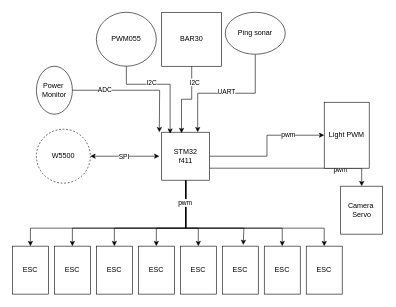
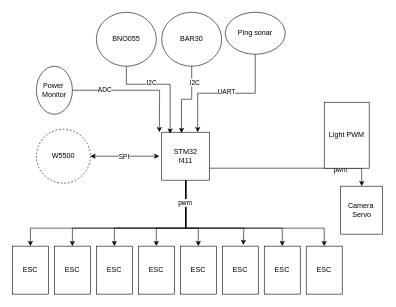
  <mxCell id="0" />
  <mxCell id="1" parent="0" />
  <mxCell id="2" style="edgeStyle=orthogonalEdgeStyle;rounded=0;orthogonalLoop=1;jettySize=auto;html=1;exitX=0.5;exitY=1;exitDx=0;exitDy=0;entryX=0.5;entryY=0;entryDx=0;entryDy=0;" edge="1" parent="1" source="13" target="14"><mxGeometry relative="1" as="geometry"><Array as="points"><mxPoint x="309" y="380" /><mxPoint x="50" y="380" /></Array></mxGeometry></mxCell>
  <mxCell id="3" style="edgeStyle=orthogonalEdgeStyle;rounded=0;orthogonalLoop=1;jettySize=auto;html=1;exitX=0.5;exitY=1;exitDx=0;exitDy=0;entryX=0.5;entryY=0;entryDx=0;entryDy=0;" edge="1" parent="1" source="13" target="15"><mxGeometry relative="1" as="geometry"><Array as="points"><mxPoint x="309" y="380" /><mxPoint x="120" y="380" /></Array></mxGeometry></mxCell>
  <mxCell id="4" style="edgeStyle=orthogonalEdgeStyle;rounded=0;orthogonalLoop=1;jettySize=auto;html=1;exitX=0.5;exitY=1;exitDx=0;exitDy=0;entryX=0.5;entryY=0;entryDx=0;entryDy=0;" edge="1" parent="1" source="13" target="16"><mxGeometry relative="1" as="geometry"><Array as="points"><mxPoint x="309" y="380" /><mxPoint x="190" y="380" /></Array></mxGeometry></mxCell>
  <mxCell id="5" style="edgeStyle=orthogonalEdgeStyle;rounded=0;orthogonalLoop=1;jettySize=auto;html=1;exitX=0.5;exitY=1;exitDx=0;exitDy=0;entryX=0.5;entryY=0;entryDx=0;entryDy=0;" edge="1" parent="1" source="13" target="17"><mxGeometry relative="1" as="geometry"><Array as="points"><mxPoint x="309" y="380" /><mxPoint x="260" y="380" /></Array></mxGeometry></mxCell>
  <mxCell id="6" style="edgeStyle=orthogonalEdgeStyle;rounded=0;orthogonalLoop=1;jettySize=auto;html=1;exitX=0.5;exitY=1;exitDx=0;exitDy=0;entryX=0.5;entryY=0;entryDx=0;entryDy=0;" edge="1" parent="1" source="13" target="18"><mxGeometry relative="1" as="geometry"><Array as="points"><mxPoint x="309" y="380" /><mxPoint x="330" y="380" /></Array></mxGeometry></mxCell>
  <mxCell id="7" style="edgeStyle=orthogonalEdgeStyle;rounded=0;orthogonalLoop=1;jettySize=auto;html=1;exitX=0.5;exitY=1;exitDx=0;exitDy=0;entryX=0.5;entryY=0;entryDx=0;entryDy=0;" edge="1" parent="1" source="13" target="20"><mxGeometry relative="1" as="geometry"><Array as="points"><mxPoint x="309" y="380" /><mxPoint x="470" y="380" /></Array></mxGeometry></mxCell>
  <mxCell id="8" style="edgeStyle=orthogonalEdgeStyle;rounded=0;orthogonalLoop=1;jettySize=auto;html=1;exitX=0.5;exitY=1;exitDx=0;exitDy=0;entryX=0.5;entryY=0;entryDx=0;entryDy=0;" edge="1" parent="1" source="13" target="21"><mxGeometry relative="1" as="geometry"><Array as="points"><mxPoint x="309" y="380" /><mxPoint x="540" y="380" /></Array></mxGeometry></mxCell>
- <mxCell id="9" style="edgeStyle=orthogonalEdgeStyle;rounded=0;orthogonalLoop=1;jettySize=auto;html=1;exitX=1;exitY=0.5;exitDx=0;exitDy=0;entryX=0;entryY=0.5;entryDx=0;entryDy=0;" edge="1" parent="1" source="13" target="24"><mxGeometry relative="1" as="geometry" /></mxCell>
- <mxCell id="10" value="pwm" style="edgeLabel;html=1;align=center;verticalAlign=middle;resizable=0;points=[];" vertex="1" connectable="0" parent="9"><mxGeometry x="0.461" y="1" relative="1" as="geometry"><mxPoint as="offset" /></mxGeometry></mxCell>
  <mxCell id="11" style="edgeStyle=orthogonalEdgeStyle;rounded=0;orthogonalLoop=1;jettySize=auto;html=1;exitX=1;exitY=0.75;exitDx=0;exitDy=0;" edge="1" parent="1" source="13" target="25"><mxGeometry relative="1" as="geometry" /></mxCell>
  <mxCell id="12" value="pwm" style="edgeLabel;html=1;align=center;verticalAlign=middle;resizable=0;points=[];" vertex="1" connectable="0" parent="11"><mxGeometry x="0.534" y="-2" relative="1" as="geometry"><mxPoint as="offset" /></mxGeometry></mxCell>
  <mxCell id="13" value="STM32&lt;div&gt;f411&lt;/div&gt;" style="whiteSpace=wrap;html=1;aspect=fixed;" vertex="1" parent="1"><mxGeometry x="269" y="220" width="80" height="80" as="geometry" /></mxCell>
  <mxCell id="14" value="ESC" style="rounded=0;whiteSpace=wrap;html=1;" vertex="1" parent="1"><mxGeometry x="20" y="410" width="60" height="80" as="geometry" /></mxCell>
  <mxCell id="15" value="ESC" style="rounded=0;whiteSpace=wrap;html=1;" vertex="1" parent="1"><mxGeometry x="90" y="410" width="60" height="80" as="geometry" /></mxCell>
  <mxCell id="16" value="ESC" style="rounded=0;whiteSpace=wrap;html=1;" vertex="1" parent="1"><mxGeometry x="160" y="410" width="60" height="80" as="geometry" /></mxCell>
  <mxCell id="17" value="ESC" style="rounded=0;whiteSpace=wrap;html=1;" vertex="1" parent="1"><mxGeometry x="230" y="410" width="60" height="80" as="geometry" /></mxCell>
  <mxCell id="18" value="ESC" style="rounded=0;whiteSpace=wrap;html=1;" vertex="1" parent="1"><mxGeometry x="300" y="410" width="60" height="80" as="geometry" /></mxCell>
  <mxCell id="19" value="ESC" style="rounded=0;whiteSpace=wrap;html=1;" vertex="1" parent="1"><mxGeometry x="370" y="410" width="60" height="80" as="geometry" /></mxCell>
  <mxCell id="20" value="ESC" style="rounded=0;whiteSpace=wrap;html=1;" vertex="1" parent="1"><mxGeometry x="440" y="410" width="60" height="80" as="geometry" /></mxCell>
  <mxCell id="21" value="ESC" style="rounded=0;whiteSpace=wrap;html=1;" vertex="1" parent="1"><mxGeometry x="510" y="410" width="60" height="80" as="geometry" /></mxCell>
  <mxCell id="22" style="edgeStyle=orthogonalEdgeStyle;rounded=0;orthogonalLoop=1;jettySize=auto;html=1;exitX=0.5;exitY=1;exitDx=0;exitDy=0;" edge="1" parent="1" source="13"><mxGeometry relative="1" as="geometry"><mxPoint x="405" y="408" as="targetPoint" /><Array as="points"><mxPoint x="309" y="380" /><mxPoint x="406" y="380" /></Array></mxGeometry></mxCell>
  <mxCell id="23" value="pwm" style="edgeLabel;html=1;align=center;verticalAlign=middle;resizable=0;points=[];" vertex="1" connectable="0" parent="22"><mxGeometry x="-0.639" y="-2" relative="1" as="geometry"><mxPoint as="offset" /></mxGeometry></mxCell>
  <mxCell id="24" value="Light PWM" style="rounded=0;whiteSpace=wrap;html=1;" vertex="1" parent="1"><mxGeometry x="540" y="170" width="75" height="110" as="geometry" /></mxCell>
  <mxCell id="25" value="Camera&amp;nbsp;&lt;div&gt;Servo&lt;/div&gt;" style="rounded=0;whiteSpace=wrap;html=1;" vertex="1" parent="1"><mxGeometry x="567.5" y="310" width="70" height="80" as="geometry" /></mxCell>
- <mxCell id="26" value="PWM055" style="ellipse;whiteSpace=wrap;html=1;" vertex="1" parent="1"><mxGeometry x="160" y="20" width="100" height="90" as="geometry" /></mxCell>
+ <mxCell id="26" value="BNO055" style="ellipse;whiteSpace=wrap;html=1;" vertex="1" parent="1"><mxGeometry x="160" y="20" width="100" height="90" as="geometry" /></mxCell>
  <mxCell id="27" style="edgeStyle=orthogonalEdgeStyle;rounded=0;orthogonalLoop=1;jettySize=auto;html=1;exitX=1;exitY=0.5;exitDx=0;exitDy=0;startArrow=classic;startFill=1;" edge="1" parent="1" source="29"><mxGeometry relative="1" as="geometry"><mxPoint x="265" y="260" as="targetPoint" /></mxGeometry></mxCell>
  <mxCell id="28" value="SPI" style="edgeLabel;html=1;align=center;verticalAlign=middle;resizable=0;points=[];" vertex="1" connectable="0" parent="27"><mxGeometry x="-0.048" relative="1" as="geometry"><mxPoint as="offset" /></mxGeometry></mxCell>
  <mxCell id="29" value="W5500" style="ellipse;whiteSpace=wrap;html=1;dashed=1;" vertex="1" parent="1"><mxGeometry x="60" y="215" width="90" height="90" as="geometry" /></mxCell>
  <mxCell id="30" value="Power&amp;nbsp;&lt;div&gt;Monitor&lt;/div&gt;" style="ellipse;whiteSpace=wrap;html=1;" vertex="1" parent="1"><mxGeometry x="60" y="110" width="60" height="80" as="geometry" /></mxCell>
  <mxCell id="31" style="edgeStyle=orthogonalEdgeStyle;rounded=0;orthogonalLoop=1;jettySize=auto;html=1;exitX=1;exitY=0.5;exitDx=0;exitDy=0;" edge="1" parent="1" source="30"><mxGeometry relative="1" as="geometry"><mxPoint x="265" y="220" as="targetPoint" /></mxGeometry></mxCell>
  <mxCell id="32" value="ADC" style="edgeLabel;html=1;align=center;verticalAlign=middle;resizable=0;points=[];" vertex="1" connectable="0" parent="31"><mxGeometry x="-0.506" y="2" relative="1" as="geometry"><mxPoint as="offset" /></mxGeometry></mxCell>
- <mxCell id="33" value="BAR30" style="whiteSpace=wrap;html=1;rounded=0;" vertex="1" parent="1"><mxGeometry x="269" y="20" width="100" height="90" as="geometry" /></mxCell>
+ <mxCell id="33" value="BAR30" style="ellipse;whiteSpace=wrap;html=1;" vertex="1" parent="1"><mxGeometry x="269" y="20" width="100" height="90" as="geometry" /></mxCell>
  <mxCell id="34" style="edgeStyle=orthogonalEdgeStyle;rounded=0;orthogonalLoop=1;jettySize=auto;html=1;exitX=0.5;exitY=1;exitDx=0;exitDy=0;entryX=0.175;entryY=0.031;entryDx=0;entryDy=0;entryPerimeter=0;" edge="1" parent="1" source="26" target="13"><mxGeometry relative="1" as="geometry"><Array as="points"><mxPoint x="210" y="140" /><mxPoint x="283" y="140" /></Array></mxGeometry></mxCell>
  <mxCell id="35" value="I2C" style="edgeLabel;html=1;align=center;verticalAlign=middle;resizable=0;points=[];" vertex="1" connectable="0" parent="34"><mxGeometry x="-0.234" y="4" relative="1" as="geometry"><mxPoint as="offset" /></mxGeometry></mxCell>
  <mxCell id="36" style="edgeStyle=orthogonalEdgeStyle;rounded=0;orthogonalLoop=1;jettySize=auto;html=1;exitX=0.5;exitY=1;exitDx=0;exitDy=0;entryX=0.413;entryY=0.019;entryDx=0;entryDy=0;entryPerimeter=0;" edge="1" parent="1" source="33" target="13"><mxGeometry relative="1" as="geometry" /></mxCell>
  <mxCell id="37" value="I2C" style="edgeLabel;html=1;align=center;verticalAlign=middle;resizable=0;points=[];" vertex="1" connectable="0" parent="36"><mxGeometry x="-0.595" y="4" relative="1" as="geometry"><mxPoint as="offset" /></mxGeometry></mxCell>
  <mxCell id="38" style="edgeStyle=orthogonalEdgeStyle;rounded=0;orthogonalLoop=1;jettySize=auto;html=1;exitX=0.5;exitY=1;exitDx=0;exitDy=0;entryX=0.75;entryY=0;entryDx=0;entryDy=0;" edge="1" parent="1" source="40" target="13"><mxGeometry relative="1" as="geometry" /></mxCell>
  <mxCell id="39" value="UART" style="edgeLabel;html=1;align=center;verticalAlign=middle;resizable=0;points=[];" vertex="1" connectable="0" parent="38"><mxGeometry x="0.01" y="-4" relative="1" as="geometry"><mxPoint as="offset" /></mxGeometry></mxCell>
  <mxCell id="40" value="Ping sonar" style="ellipse;whiteSpace=wrap;html=1;" vertex="1" parent="1"><mxGeometry x="375" y="20" width="100" height="70" as="geometry" /></mxCell>
